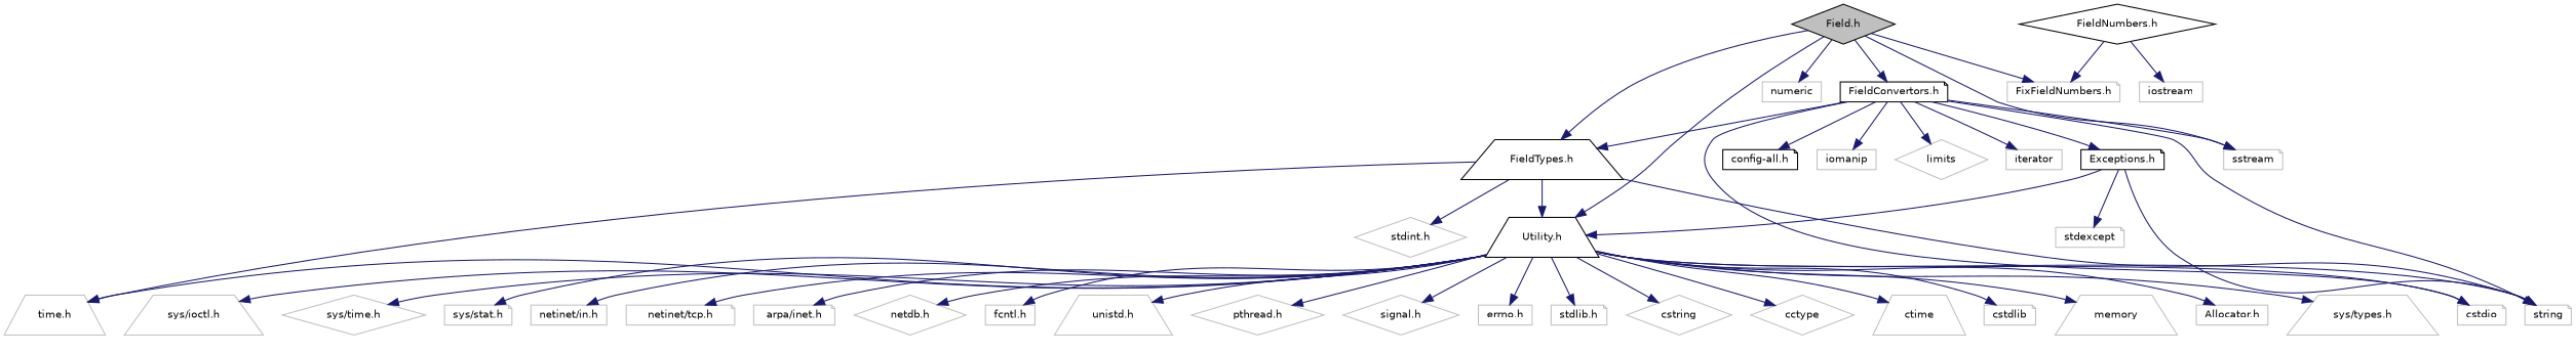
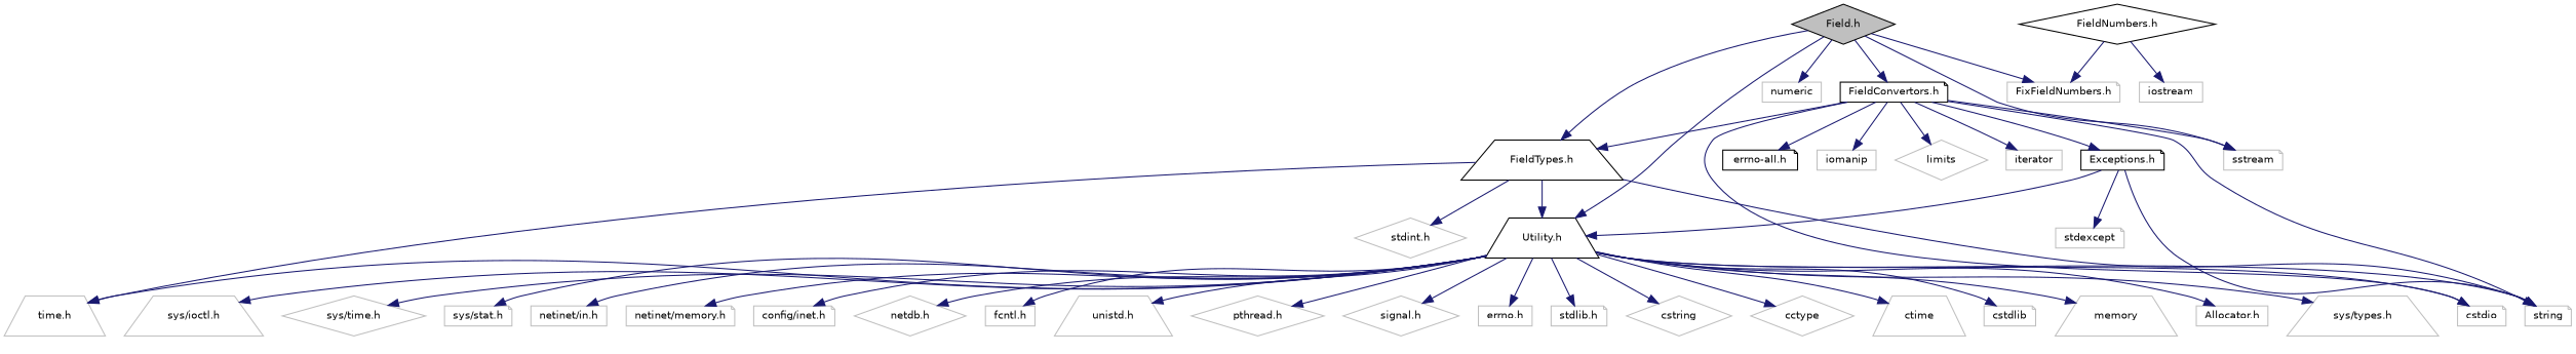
  digraph {
    node [color=grey75 fillcolor=white fontname=Helvetica fontsize=10 shape=note style=filled]
    edge [color=midnightblue fontname=Helvetica fontsize=10 labelfontname=Helvetica labelfontsize=10 style=solid]
    n1 [color=black fillcolor=grey75 fontcolor=black height=0.2 label="Field.h" shape=diamond width=0.4]
    n2 [height=0.2 label=sstream width=0.4]
    n3 [height=0.2 label=numeric shape=box width=0.4]
    n4 [color=black height=0.2 label="FieldConvertors.h" width=0.4]
    n5 [color=black height=0.2 label="FieldTypes.h" shape=trapezium width=0.4]
    n6 [color=black height=0.2 label="Utility.h" shape=trapezium width=0.4]
    n7 [height=0.2 label="FixFieldNumbers.h" width=0.4]
    n8 [color=black height=0.2 label="FieldNumbers.h" shape=diamond width=0.4]
    n9 [height=0.2 label=iostream shape=box width=0.4]
    n10 [height=0.2 label=string width=0.4]
    n11 [height=0.2 label=cstdio width=0.4]
    n12 [color=black height=0.2 label="Exceptions.h" width=0.4]
-   n13 [color=black height=0.2 label="config-all.h" width=0.4]
+   n13 [color=black height=0.2 label="errno-all.h" width=0.4]
    n14 [height=0.2 label=iomanip shape=box width=0.4]
    n15 [height=0.2 label=limits shape=diamond width=0.4]
    n16 [height=0.2 label=iterator shape=box width=0.4]
    n17 [height=0.2 label="stdint.h" shape=diamond width=0.4]
    n18 [height=0.2 label="time.h" shape=trapezium width=0.4]
    n19 [height=0.2 label="Allocator.h" shape=box width=0.4]
    n20 [height=0.2 label="sys/types.h" shape=trapezium width=0.4]
    n21 [height=0.2 label="sys/ioctl.h" shape=trapezium width=0.4]
    n22 [height=0.2 label="sys/time.h" shape=diamond width=0.4]
    n23 [height=0.2 label="sys/stat.h" width=0.4]
    n24 [height=0.2 label="netinet/in.h" shape=box width=0.4]
-   n25 [height=0.2 label="netinet/tcp.h" width=0.4]
-   n26 [height=0.2 label="arpa/inet.h" width=0.4]
+   n25 [height=0.2 label="netinet/memory.h" width=0.4]
+   n26 [height=0.2 label="config/inet.h" width=0.4]
    n27 [height=0.2 label="netdb.h" shape=diamond width=0.4]
    n28 [height=0.2 label="fcntl.h" shape=box width=0.4]
    n29 [height=0.2 label="unistd.h" shape=trapezium width=0.4]
    n30 [height=0.2 label="pthread.h" shape=diamond width=0.4]
    n31 [height=0.2 label="signal.h" shape=diamond width=0.4]
    n32 [height=0.2 label="errno.h" shape=box width=0.4]
    n33 [height=0.2 label="stdlib.h" width=0.4]
    n34 [height=0.2 label=cstring shape=diamond width=0.4]
    n35 [height=0.2 label=cctype shape=diamond width=0.4]
    n36 [height=0.2 label=ctime shape=trapezium width=0.4]
    n37 [height=0.2 label=cstdlib width=0.4]
    n38 [height=0.2 label=memory shape=trapezium width=0.4]
    n39 [height=0.2 label=stdexcept width=0.4]
    n1 -> n2
    n1 -> n3
    n1 -> n4
    n1 -> n5
    n1 -> n6
    n1 -> n7
    n4 -> n2
    n4 -> n5
    n4 -> n10
    n4 -> n11
    n4 -> n12
    n4 -> n13
    n4 -> n14
    n4 -> n15
    n4 -> n16
    n5 -> n6
    n5 -> n10
    n5 -> n17
    n5 -> n18
    n6 -> n10
    n6 -> n11
    n6 -> n18
    n6 -> n19
    n6 -> n20
    n6 -> n21
    n6 -> n22
    n6 -> n23
    n6 -> n24
    n6 -> n25
    n6 -> n26
    n6 -> n27
    n6 -> n28
    n6 -> n29
    n6 -> n30
    n6 -> n31
    n6 -> n32
    n6 -> n33
    n6 -> n34
    n6 -> n35
    n6 -> n36
    n6 -> n37
    n6 -> n38
    n8 -> n7
    n8 -> n9
    n12 -> n6
    n12 -> n10
    n12 -> n39
  }
